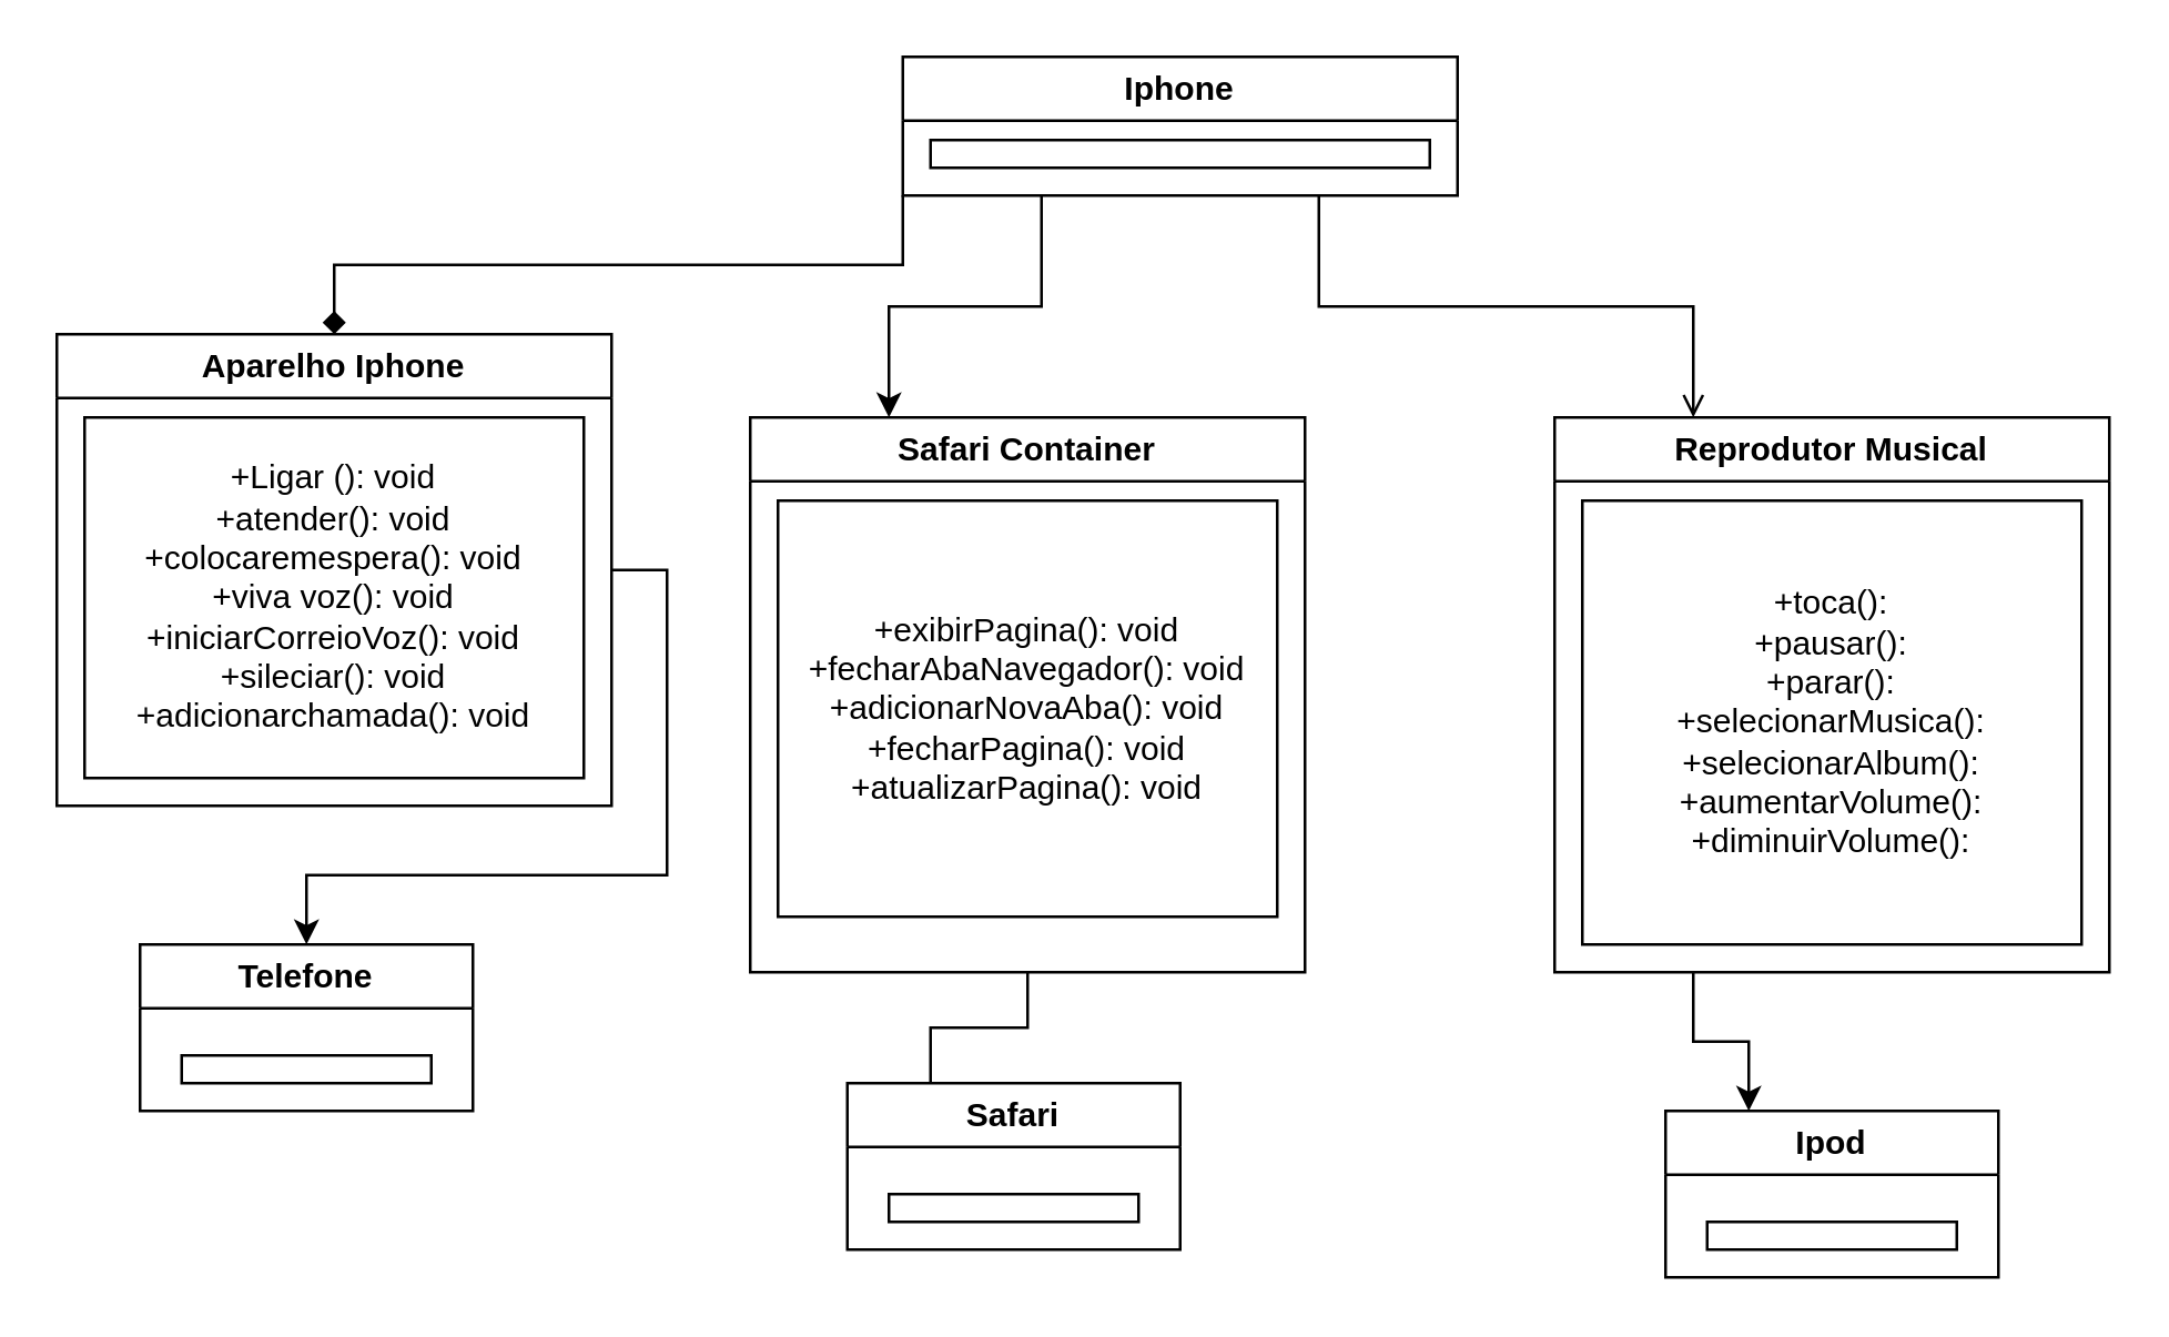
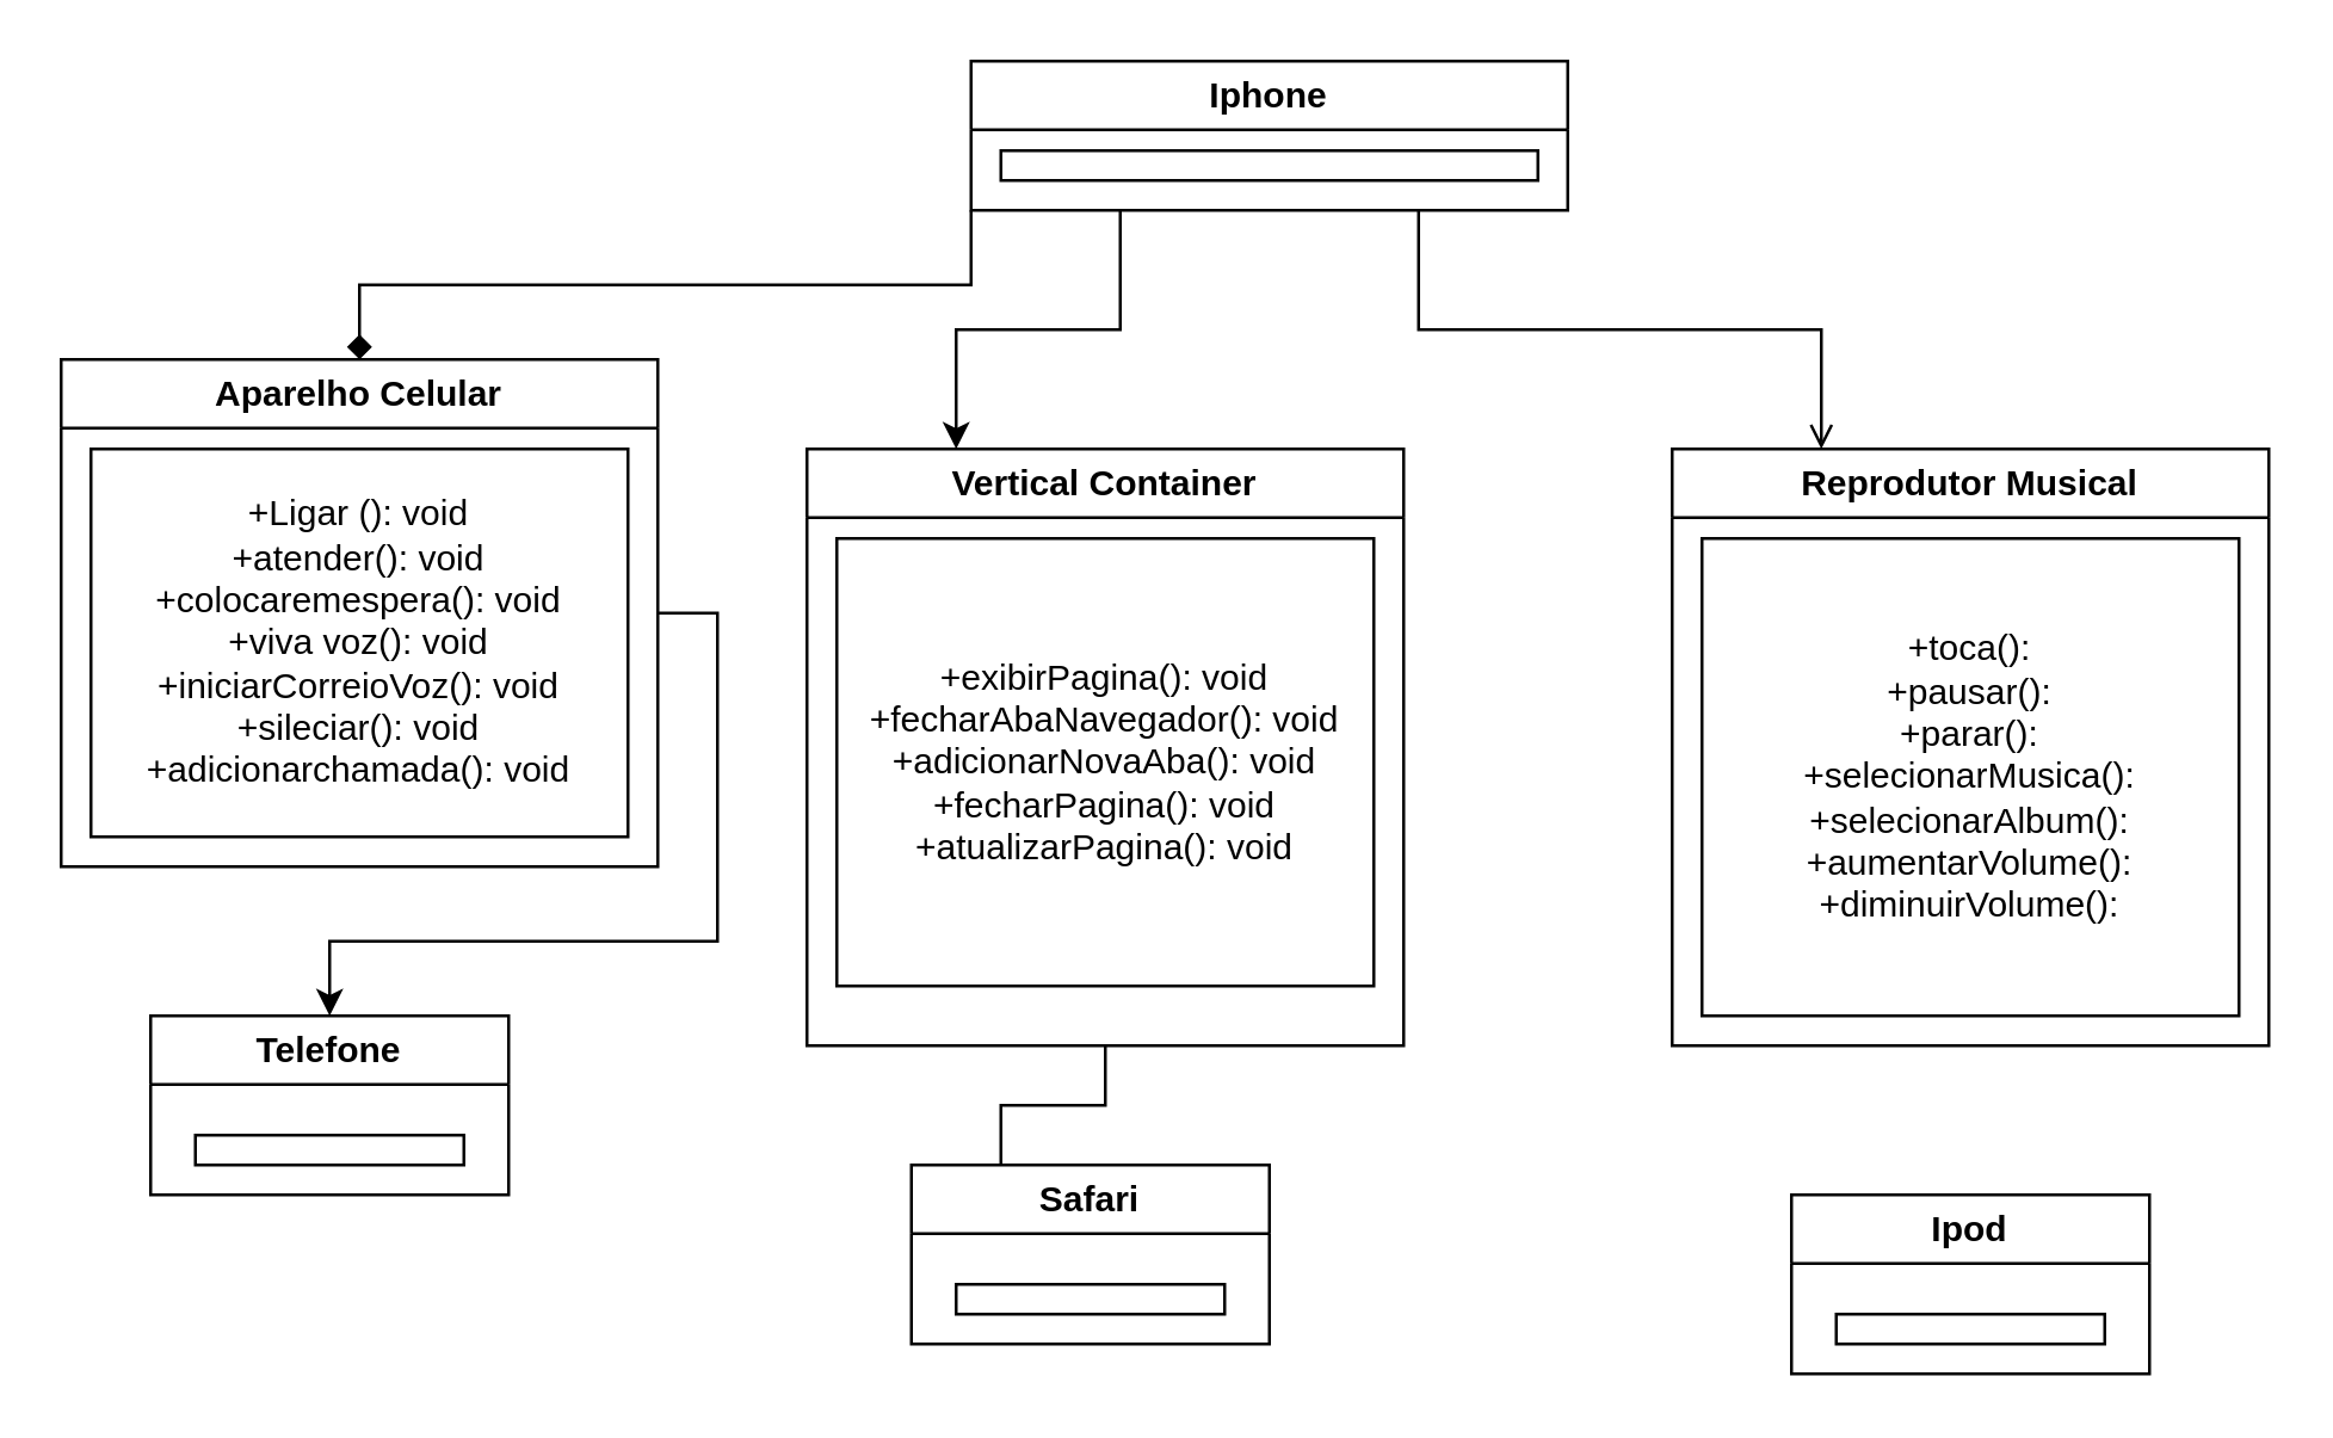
  <mxCell id="0" />
  <mxCell id="1" parent="0" />
  <mxCell id="2" style="edgeStyle=orthogonalEdgeStyle;rounded=0;orthogonalLoop=1;jettySize=auto;html=1;exitX=0;exitY=1;exitDx=0;exitDy=0;entryX=0.5;entryY=0;entryDx=0;entryDy=0;endArrow=diamond;" edge="1" parent="1" source="5" target="8"><mxGeometry relative="1" as="geometry" /></mxCell>
  <mxCell id="3" style="edgeStyle=orthogonalEdgeStyle;rounded=0;orthogonalLoop=1;jettySize=auto;html=1;exitX=0.25;exitY=1;exitDx=0;exitDy=0;entryX=0.25;entryY=0;entryDx=0;entryDy=0;" edge="1" parent="1" source="5" target="13"><mxGeometry relative="1" as="geometry" /></mxCell>
  <mxCell id="4" style="edgeStyle=orthogonalEdgeStyle;rounded=0;orthogonalLoop=1;jettySize=auto;html=1;exitX=0.75;exitY=1;exitDx=0;exitDy=0;entryX=0.25;entryY=0;entryDx=0;entryDy=0;endArrow=open;" edge="1" parent="1" source="5" target="18"><mxGeometry relative="1" as="geometry" /></mxCell>
  <mxCell id="5" value="&lt;div&gt;Iphone&lt;/div&gt;" style="swimlane;whiteSpace=wrap;html=1;" vertex="1" parent="1"><mxGeometry x="325" y="20" width="200" height="50" as="geometry" /></mxCell>
  <mxCell id="6" value="" style="whiteSpace=wrap;html=1;" vertex="1" parent="5"><mxGeometry x="10" y="30" width="180" height="10" as="geometry" /></mxCell>
  <mxCell id="7" style="edgeStyle=orthogonalEdgeStyle;rounded=0;orthogonalLoop=1;jettySize=auto;html=1;exitX=1;exitY=0.5;exitDx=0;exitDy=0;entryX=0.5;entryY=0;entryDx=0;entryDy=0;" edge="1" parent="1" source="8" target="10"><mxGeometry relative="1" as="geometry" /></mxCell>
- <mxCell id="8" value="Aparelho Iphone" style="swimlane;whiteSpace=wrap;html=1;" vertex="1" parent="1"><mxGeometry x="20" y="120" width="200" height="170" as="geometry" /></mxCell>
+ <mxCell id="8" value="Aparelho Celular" style="swimlane;whiteSpace=wrap;html=1;" vertex="1" parent="1"><mxGeometry x="20" y="120" width="200" height="170" as="geometry" /></mxCell>
  <mxCell id="9" value="&lt;div&gt;&lt;br&gt;&lt;/div&gt;&lt;div&gt;+Ligar (): void&lt;/div&gt;&lt;div&gt;+atender(): void&lt;/div&gt;&lt;div&gt;+colocaremespera(): void&lt;/div&gt;&lt;div&gt;+viva voz(): void&lt;/div&gt;&lt;div&gt;+iniciarCorreioVoz(): void&lt;/div&gt;&lt;div&gt;+sileciar(): void&lt;/div&gt;&lt;div&gt;+adicionarchamada(): void&lt;/div&gt;&lt;div&gt;&lt;br&gt;&lt;/div&gt;" style="rounded=0;whiteSpace=wrap;html=1;" vertex="1" parent="8"><mxGeometry x="10" y="30" width="180" height="130" as="geometry" /></mxCell>
  <mxCell id="10" value="&lt;div&gt;Telefone&lt;/div&gt;" style="swimlane;whiteSpace=wrap;html=1;" vertex="1" parent="1"><mxGeometry x="50" y="340" width="120" height="60" as="geometry" /></mxCell>
  <mxCell id="11" value="" style="rounded=0;whiteSpace=wrap;html=1;" vertex="1" parent="10"><mxGeometry x="15" y="40" width="90" height="10" as="geometry" /></mxCell>
  <mxCell id="12" style="edgeStyle=orthogonalEdgeStyle;rounded=0;orthogonalLoop=1;jettySize=auto;html=1;exitX=0.5;exitY=1;exitDx=0;exitDy=0;entryX=0.25;entryY=0;entryDx=0;entryDy=0;endArrow=none;" edge="1" parent="1" source="13" target="15"><mxGeometry relative="1" as="geometry" /></mxCell>
- <mxCell id="13" value="Safari Container" style="swimlane;whiteSpace=wrap;html=1;" vertex="1" parent="1"><mxGeometry x="270" y="150" width="200" height="200" as="geometry" /></mxCell>
+ <mxCell id="13" value="Vertical Container" style="swimlane;whiteSpace=wrap;html=1;" vertex="1" parent="1"><mxGeometry x="270" y="150" width="200" height="200" as="geometry" /></mxCell>
  <mxCell id="14" value="+exibirPagina(): void&lt;br&gt;+fecharAbaNavegador(): void&lt;br&gt;+adicionarNovaAba(): void&lt;br&gt;+fecharPagina(): void&lt;br&gt;+atualizarPagina(): void" style="rounded=0;whiteSpace=wrap;html=1;" vertex="1" parent="13"><mxGeometry x="10" y="30" width="180" height="150" as="geometry" /></mxCell>
  <mxCell id="15" value="&lt;div&gt;Safari&lt;/div&gt;" style="swimlane;whiteSpace=wrap;html=1;" vertex="1" parent="1"><mxGeometry x="305" y="390" width="120" height="60" as="geometry" /></mxCell>
  <mxCell id="16" value="" style="rounded=0;whiteSpace=wrap;html=1;" vertex="1" parent="15"><mxGeometry x="15" y="40" width="90" height="10" as="geometry" /></mxCell>
- <mxCell id="17" style="edgeStyle=orthogonalEdgeStyle;rounded=0;orthogonalLoop=1;jettySize=auto;html=1;exitX=0.25;exitY=1;exitDx=0;exitDy=0;entryX=0.25;entryY=0;entryDx=0;entryDy=0;" edge="1" parent="1" source="18" target="20"><mxGeometry relative="1" as="geometry" /></mxCell>
  <mxCell id="18" value="&lt;div&gt;Reprodutor Musical&lt;/div&gt;" style="swimlane;whiteSpace=wrap;html=1;" vertex="1" parent="1"><mxGeometry x="560" y="150" width="200" height="200" as="geometry" /></mxCell>
  <mxCell id="19" value="+toca():&lt;br&gt;+pausar():&lt;br&gt;+parar():&lt;br&gt;+selecionarMusica():&lt;br&gt;+selecionarAlbum():&lt;br&gt;+aumentarVolume():&lt;br&gt;+diminuirVolume():" style="rounded=0;whiteSpace=wrap;html=1;" vertex="1" parent="18"><mxGeometry x="10" y="30" width="180" height="160" as="geometry" /></mxCell>
  <mxCell id="20" value="&lt;div&gt;Ipod&lt;/div&gt;" style="swimlane;whiteSpace=wrap;html=1;" vertex="1" parent="1"><mxGeometry x="600" y="400" width="120" height="60" as="geometry" /></mxCell>
  <mxCell id="21" value="" style="rounded=0;whiteSpace=wrap;html=1;" vertex="1" parent="20"><mxGeometry x="15" y="40" width="90" height="10" as="geometry" /></mxCell>
